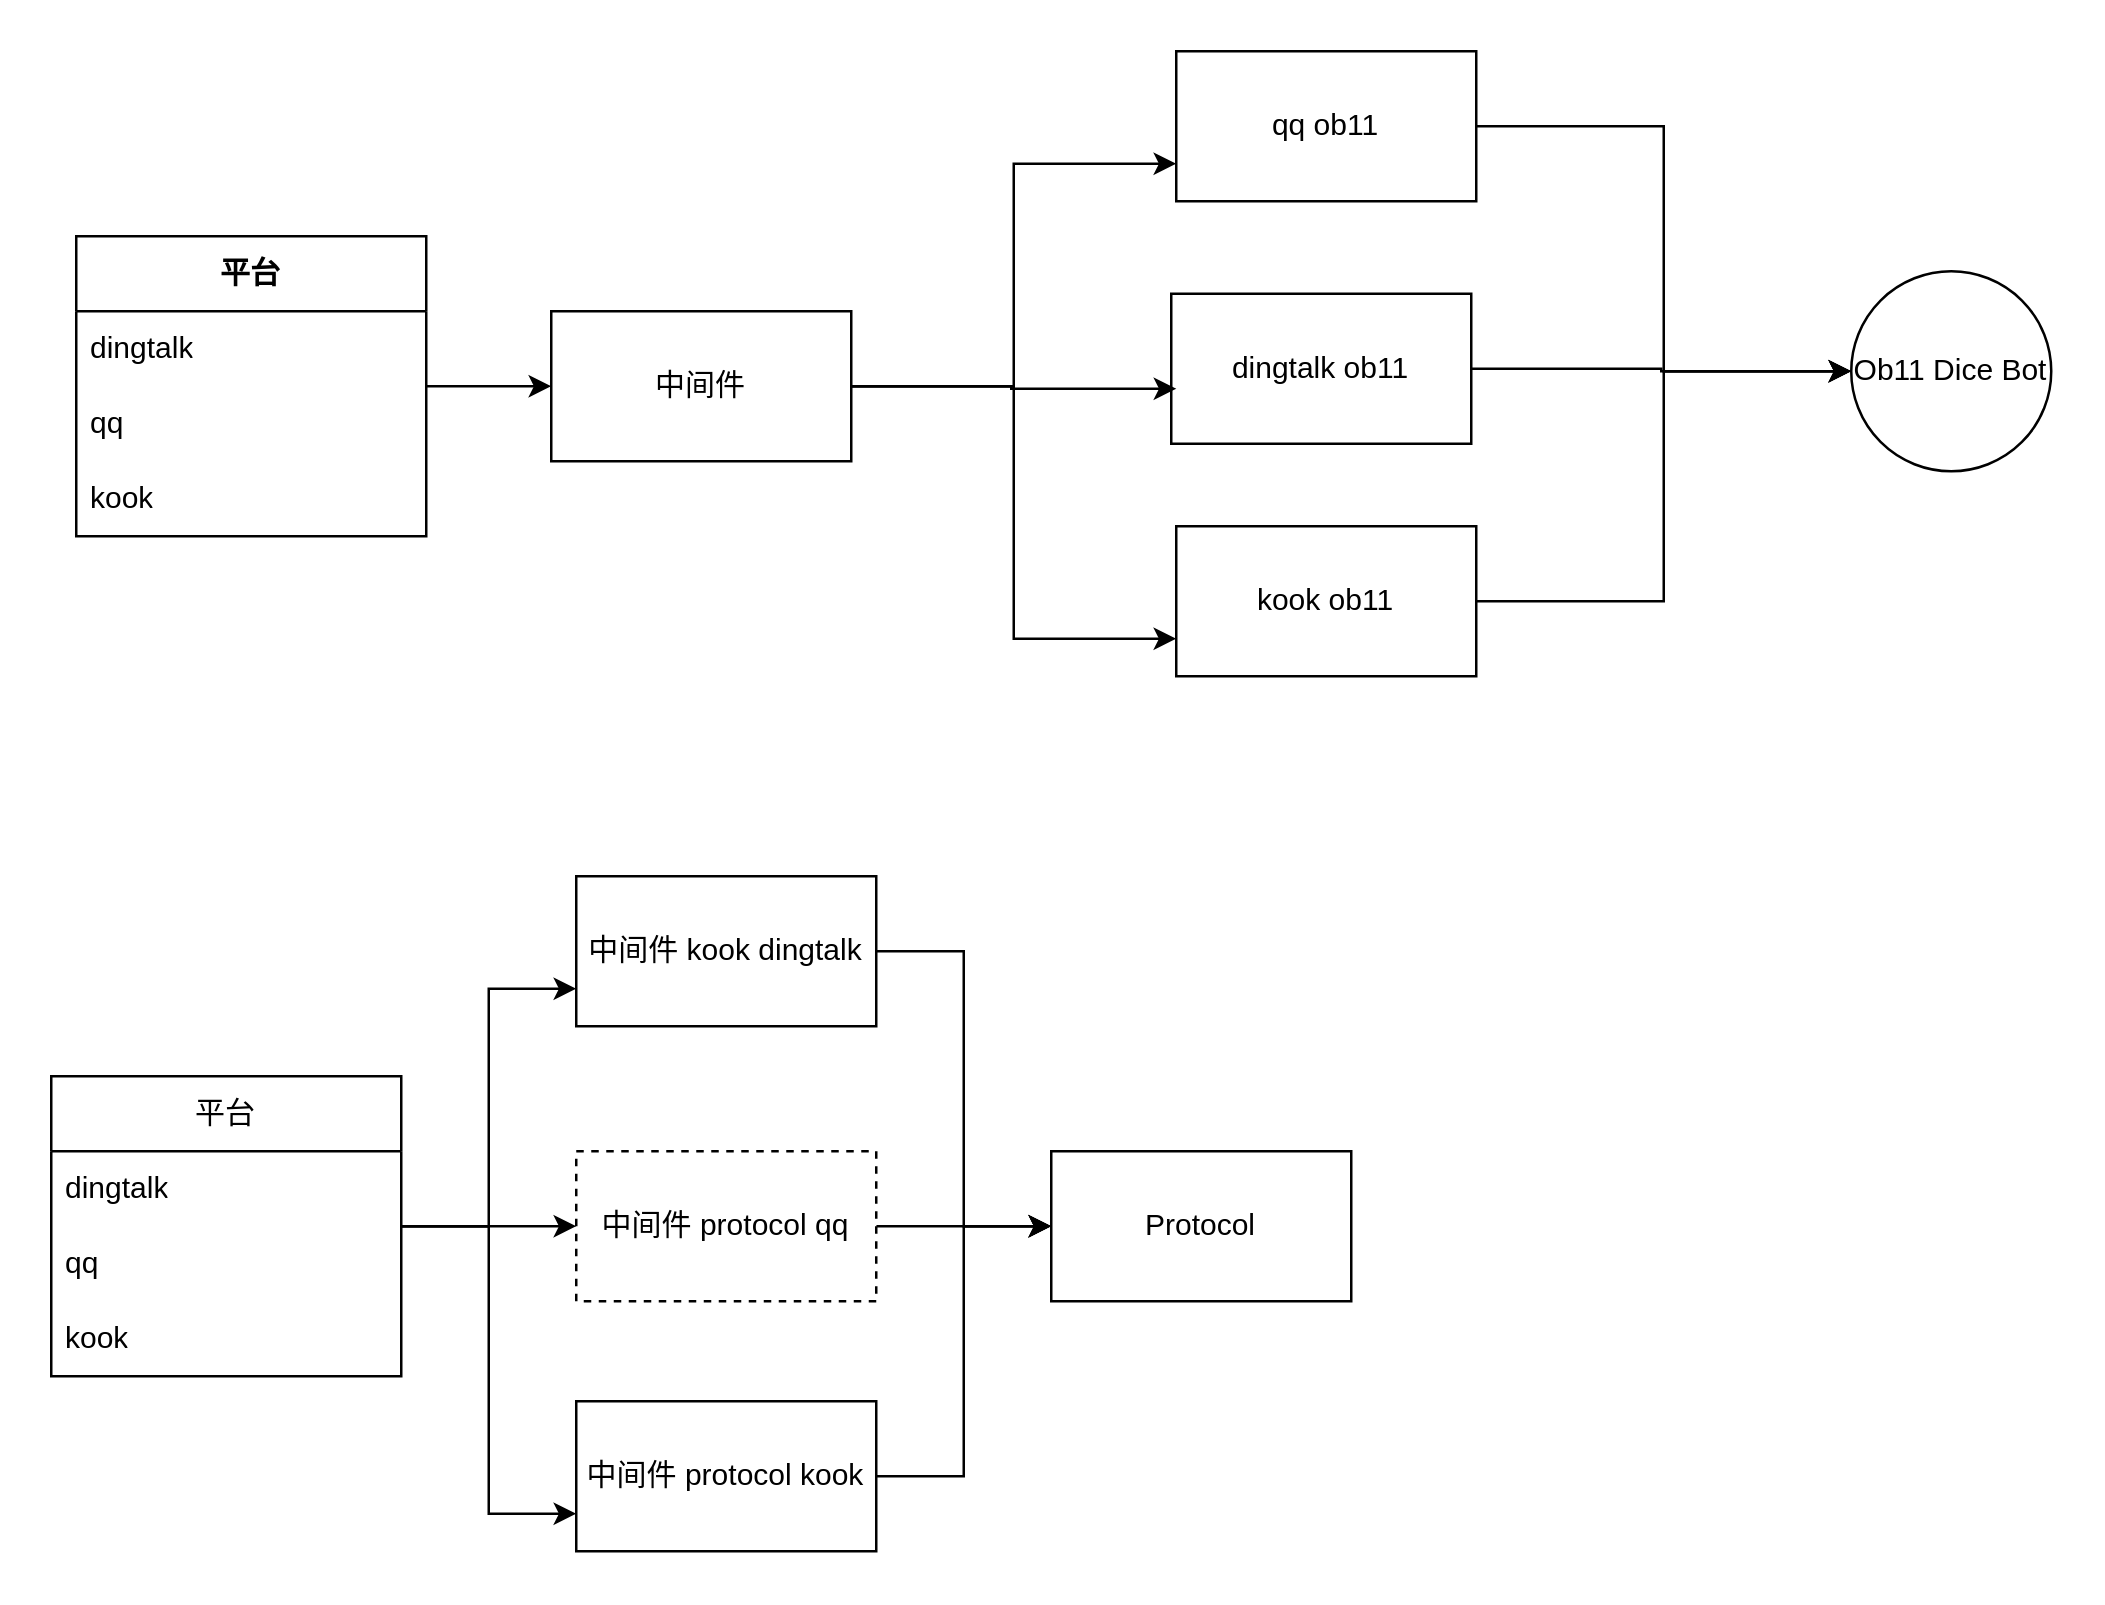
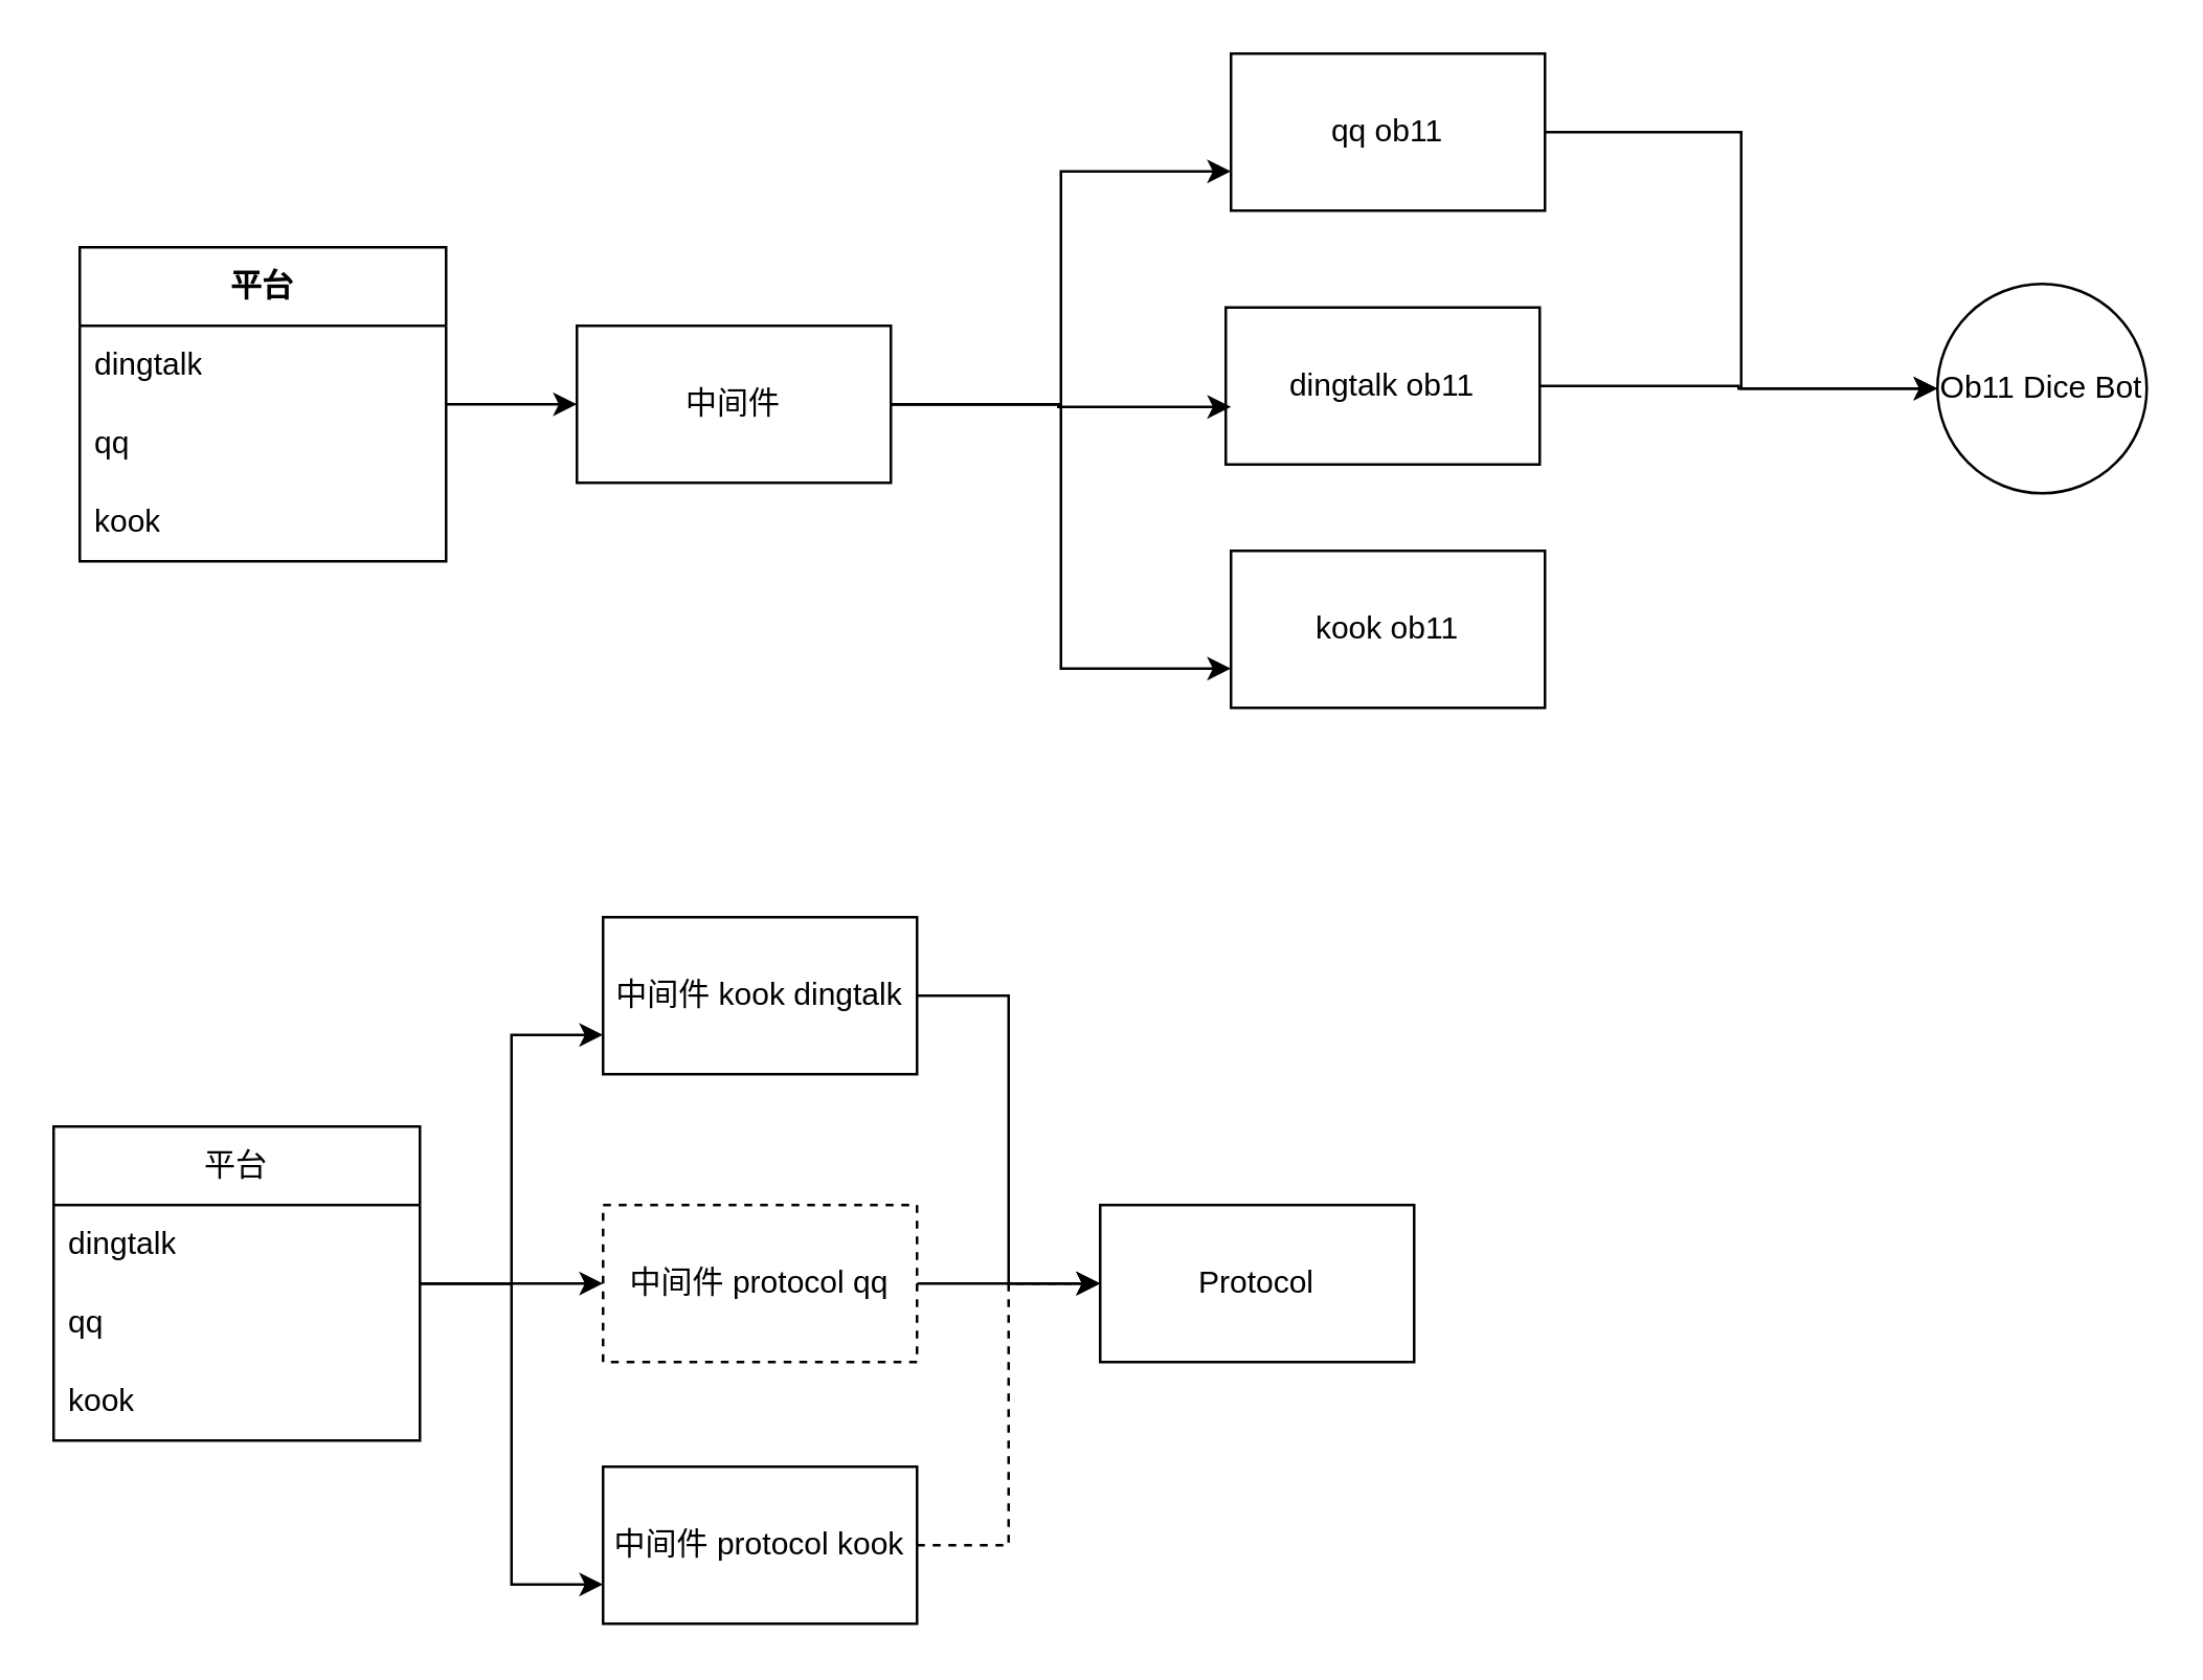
  <mxCell id="0" />
  <mxCell id="1" parent="0" />
  <mxCell id="2" style="edgeStyle=orthogonalEdgeStyle;rounded=0;orthogonalLoop=1;jettySize=auto;html=1;entryX=0;entryY=0.5;entryDx=0;entryDy=0;" edge="1" parent="1" source="3" target="9"><mxGeometry relative="1" as="geometry" /></mxCell>
  <mxCell id="3" value="平台" style="swimlane;fontStyle=1;childLayout=stackLayout;horizontal=1;startSize=30;horizontalStack=0;resizeParent=1;resizeParentMax=0;resizeLast=0;collapsible=1;marginBottom=0;whiteSpace=wrap;html=1;" vertex="1" parent="1"><mxGeometry y="94" width="140" height="120" as="geometry" x="30" /></mxCell>
  <mxCell id="4" value="dingtalk" style="text;strokeColor=none;fillColor=none;align=left;verticalAlign=middle;spacingLeft=4;spacingRight=4;overflow=hidden;points=[[0,0.5],[1,0.5]];portConstraint=eastwest;rotatable=0;whiteSpace=wrap;html=1;" vertex="1" parent="3"><mxGeometry y="30" width="140" height="30" as="geometry" /></mxCell>
  <mxCell id="5" value="qq" style="text;strokeColor=none;fillColor=none;align=left;verticalAlign=middle;spacingLeft=4;spacingRight=4;overflow=hidden;points=[[0,0.5],[1,0.5]];portConstraint=eastwest;rotatable=0;whiteSpace=wrap;html=1;" vertex="1" parent="3"><mxGeometry y="60" width="140" height="30" as="geometry" /></mxCell>
  <mxCell id="6" value="kook" style="text;strokeColor=none;fillColor=none;align=left;verticalAlign=middle;spacingLeft=4;spacingRight=4;overflow=hidden;points=[[0,0.5],[1,0.5]];portConstraint=eastwest;rotatable=0;whiteSpace=wrap;html=1;" vertex="1" parent="3"><mxGeometry y="90" width="140" height="30" as="geometry" /></mxCell>
  <mxCell id="7" style="edgeStyle=orthogonalEdgeStyle;rounded=0;orthogonalLoop=1;jettySize=auto;html=1;entryX=0;entryY=0.75;entryDx=0;entryDy=0;" edge="1" parent="1" source="9" target="13"><mxGeometry relative="1" as="geometry" /></mxCell>
  <mxCell id="8" style="edgeStyle=orthogonalEdgeStyle;rounded=0;orthogonalLoop=1;jettySize=auto;html=1;entryX=0;entryY=0.75;entryDx=0;entryDy=0;" edge="1" parent="1" source="9" target="15"><mxGeometry relative="1" as="geometry" /></mxCell>
  <mxCell id="9" value="中间件" style="rounded=0;whiteSpace=wrap;html=1;" vertex="1" parent="1"><mxGeometry x="220" y="124" width="120" height="60" as="geometry" /></mxCell>
  <mxCell id="10" style="edgeStyle=orthogonalEdgeStyle;rounded=0;orthogonalLoop=1;jettySize=auto;html=1;entryX=0;entryY=0.5;entryDx=0;entryDy=0;" edge="1" parent="1" source="11" target="17"><mxGeometry relative="1" as="geometry" /></mxCell>
  <mxCell id="11" value="dingtalk ob11" style="rounded=0;whiteSpace=wrap;html=1;" vertex="1" parent="1"><mxGeometry x="468" y="117" width="120" height="60" as="geometry" /></mxCell>
  <mxCell id="12" style="edgeStyle=orthogonalEdgeStyle;rounded=0;orthogonalLoop=1;jettySize=auto;html=1;entryX=0;entryY=0.5;entryDx=0;entryDy=0;" edge="1" parent="1" source="13" target="17"><mxGeometry relative="1" as="geometry" /></mxCell>
  <mxCell id="13" value="qq ob11" style="rounded=0;whiteSpace=wrap;html=1;" vertex="1" parent="1"><mxGeometry x="470" y="20" width="120" height="60" as="geometry" /></mxCell>
- <mxCell id="14" style="edgeStyle=orthogonalEdgeStyle;rounded=0;orthogonalLoop=1;jettySize=auto;html=1;entryX=0;entryY=0.5;entryDx=0;entryDy=0;" edge="1" parent="1" source="15" target="17"><mxGeometry relative="1" as="geometry" /></mxCell>
  <mxCell id="15" value="kook ob11" style="rounded=0;whiteSpace=wrap;html=1;" vertex="1" parent="1"><mxGeometry x="470" y="210" width="120" height="60" as="geometry" /></mxCell>
  <mxCell id="16" style="edgeStyle=orthogonalEdgeStyle;rounded=0;orthogonalLoop=1;jettySize=auto;html=1;entryX=0.017;entryY=0.633;entryDx=0;entryDy=0;entryPerimeter=0;" edge="1" parent="1" source="9" target="11"><mxGeometry relative="1" as="geometry" /></mxCell>
  <mxCell id="17" value="Ob11 Dice Bot" style="ellipse;whiteSpace=wrap;html=1;aspect=fixed;" vertex="1" parent="1"><mxGeometry x="740" y="108" width="80" height="80" as="geometry" /></mxCell>
  <mxCell id="18" style="edgeStyle=orthogonalEdgeStyle;rounded=0;orthogonalLoop=1;jettySize=auto;html=1;entryX=0;entryY=0.75;entryDx=0;entryDy=0;" edge="1" parent="1" source="21" target="26"><mxGeometry relative="1" as="geometry" /></mxCell>
  <mxCell id="19" style="edgeStyle=orthogonalEdgeStyle;rounded=0;orthogonalLoop=1;jettySize=auto;html=1;entryX=0;entryY=0.5;entryDx=0;entryDy=0;" edge="1" parent="1" source="21" target="28"><mxGeometry relative="1" as="geometry" /></mxCell>
  <mxCell id="20" style="edgeStyle=orthogonalEdgeStyle;rounded=0;orthogonalLoop=1;jettySize=auto;html=1;entryX=0;entryY=0.75;entryDx=0;entryDy=0;" edge="1" parent="1" source="21" target="30"><mxGeometry relative="1" as="geometry" /></mxCell>
  <mxCell id="21" value="平台" style="swimlane;fontStyle=0;childLayout=stackLayout;horizontal=1;startSize=30;horizontalStack=0;resizeParent=1;resizeParentMax=0;resizeLast=0;collapsible=1;marginBottom=0;whiteSpace=wrap;html=1;" vertex="1" parent="1"><mxGeometry x="20" y="430" width="140" height="120" as="geometry" /></mxCell>
  <mxCell id="22" value="dingtalk" style="text;strokeColor=none;fillColor=none;align=left;verticalAlign=middle;spacingLeft=4;spacingRight=4;overflow=hidden;points=[[0,0.5],[1,0.5]];portConstraint=eastwest;rotatable=0;whiteSpace=wrap;html=1;" vertex="1" parent="21"><mxGeometry y="30" width="140" height="30" as="geometry" /></mxCell>
  <mxCell id="23" value="qq" style="text;strokeColor=none;fillColor=none;align=left;verticalAlign=middle;spacingLeft=4;spacingRight=4;overflow=hidden;points=[[0,0.5],[1,0.5]];portConstraint=eastwest;rotatable=0;whiteSpace=wrap;html=1;" vertex="1" parent="21"><mxGeometry y="60" width="140" height="30" as="geometry" /></mxCell>
  <mxCell id="24" value="kook" style="text;strokeColor=none;fillColor=none;align=left;verticalAlign=middle;spacingLeft=4;spacingRight=4;overflow=hidden;points=[[0,0.5],[1,0.5]];portConstraint=eastwest;rotatable=0;whiteSpace=wrap;html=1;" vertex="1" parent="21"><mxGeometry y="90" width="140" height="30" as="geometry" /></mxCell>
  <mxCell id="25" style="edgeStyle=orthogonalEdgeStyle;rounded=0;orthogonalLoop=1;jettySize=auto;html=1;entryX=0;entryY=0.5;entryDx=0;entryDy=0;" edge="1" parent="1" source="26" target="31"><mxGeometry relative="1" as="geometry" /></mxCell>
  <mxCell id="26" value="中间件 kook dingtalk" style="rounded=0;whiteSpace=wrap;html=1;" vertex="1" parent="1"><mxGeometry x="230" y="350" width="120" height="60" as="geometry" /></mxCell>
  <mxCell id="27" style="edgeStyle=orthogonalEdgeStyle;rounded=0;orthogonalLoop=1;jettySize=auto;html=1;" edge="1" parent="1" source="28"><mxGeometry relative="1" as="geometry"><mxPoint x="420" y="490" as="targetPoint" /></mxGeometry></mxCell>
  <mxCell id="28" value="中间件 protocol qq" style="rounded=0;whiteSpace=wrap;html=1;dashed=1;" vertex="1" parent="1"><mxGeometry x="230" y="460" width="120" height="60" as="geometry" /></mxCell>
- <mxCell id="29" style="edgeStyle=orthogonalEdgeStyle;rounded=0;orthogonalLoop=1;jettySize=auto;html=1;entryX=0;entryY=0.5;entryDx=0;entryDy=0;" edge="1" parent="1" source="30" target="31"><mxGeometry relative="1" as="geometry" /></mxCell>
+ <mxCell id="29" style="edgeStyle=orthogonalEdgeStyle;rounded=0;orthogonalLoop=1;jettySize=auto;html=1;entryX=0;entryY=0.5;entryDx=0;entryDy=0;dashed=1;" edge="1" parent="1" source="30" target="31"><mxGeometry relative="1" as="geometry" /></mxCell>
  <mxCell id="30" value="中间件 protocol kook" style="rounded=0;whiteSpace=wrap;html=1;" vertex="1" parent="1"><mxGeometry x="230" y="560" width="120" height="60" as="geometry" /></mxCell>
  <mxCell id="31" value="Protocol" style="rounded=0;whiteSpace=wrap;html=1;" vertex="1" parent="1"><mxGeometry x="420" y="460" width="120" height="60" as="geometry" /></mxCell>
